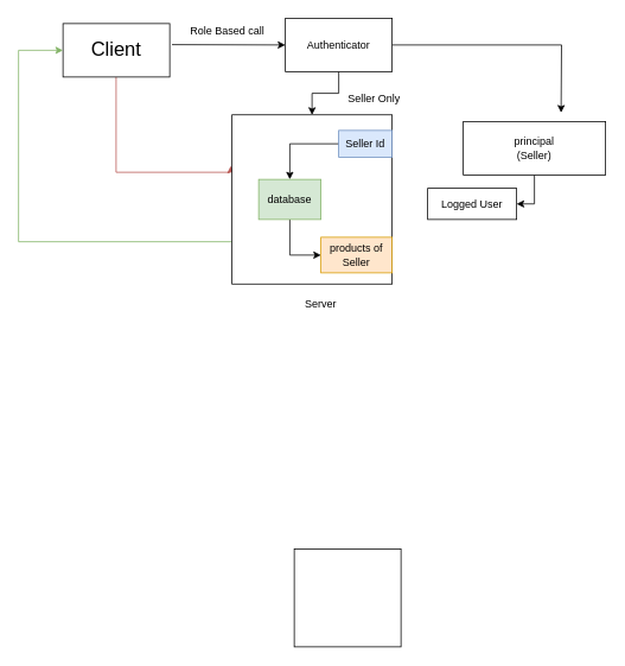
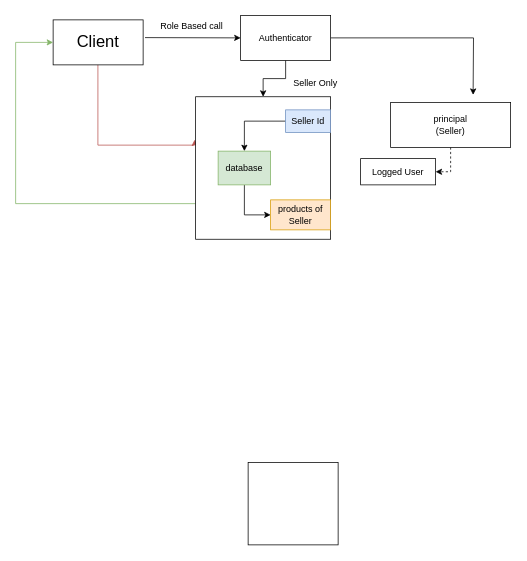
  <mxCell id="0" />
  <mxCell id="1" parent="0" />
  <mxCell id="2" style="edgeStyle=orthogonalEdgeStyle;rounded=0;orthogonalLoop=1;jettySize=auto;html=1;exitX=0.5;exitY=1;exitDx=0;exitDy=0;fillColor=#f8cecc;strokeColor=#b85450;entryX=-0.007;entryY=0.301;entryDx=0;entryDy=0;entryPerimeter=0;" parent="1" target="8" edge="1"><mxGeometry relative="1" as="geometry"><mxPoint x="250" y="196" as="targetPoint" /><mxPoint x="129.72" y="86" as="sourcePoint" /><Array as="points"><mxPoint x="130" y="193" /></Array></mxGeometry></mxCell>
  <mxCell id="3" value="&lt;font style=&quot;font-size: 22px;&quot;&gt;Client&lt;/font&gt;" style="rounded=0;whiteSpace=wrap;html=1;" parent="1" vertex="1"><mxGeometry x="70" y="26" width="120" height="60" as="geometry" /></mxCell>
  <mxCell id="4" style="edgeStyle=orthogonalEdgeStyle;rounded=0;orthogonalLoop=1;jettySize=auto;html=1;exitX=0.5;exitY=1;exitDx=0;exitDy=0;" parent="1" source="6" target="8" edge="1"><mxGeometry relative="1" as="geometry"><mxPoint x="380.143" y="166" as="targetPoint" /></mxGeometry></mxCell>
  <mxCell id="5" style="edgeStyle=orthogonalEdgeStyle;rounded=0;orthogonalLoop=1;jettySize=auto;html=1;exitX=1;exitY=0.5;exitDx=0;exitDy=0;" parent="1" source="6" edge="1"><mxGeometry relative="1" as="geometry"><mxPoint x="630" y="126" as="targetPoint" /></mxGeometry></mxCell>
  <mxCell id="6" value="Authenticator" style="rounded=0;whiteSpace=wrap;html=1;" parent="1" vertex="1"><mxGeometry x="320" y="20" width="120" height="60" as="geometry" /></mxCell>
  <mxCell id="7" style="edgeStyle=orthogonalEdgeStyle;rounded=0;orthogonalLoop=1;jettySize=auto;html=1;exitX=0;exitY=0.75;exitDx=0;exitDy=0;entryX=0;entryY=0.5;entryDx=0;entryDy=0;fillColor=#d5e8d4;strokeColor=#82b366;" parent="1" source="8" target="3" edge="1"><mxGeometry relative="1" as="geometry"><Array as="points"><mxPoint x="20" y="271" /><mxPoint x="20" y="56" /></Array></mxGeometry></mxCell>
  <mxCell id="8" value="" style="rounded=0;whiteSpace=wrap;html=1;" parent="1" vertex="1"><mxGeometry x="260" y="128.5" width="180" height="190" as="geometry" /></mxCell>
  <mxCell id="9" value="" style="endArrow=classic;html=1;rounded=0;exitX=1.021;exitY=0.394;exitDx=0;exitDy=0;exitPerimeter=0;entryX=0;entryY=0.5;entryDx=0;entryDy=0;" parent="1" source="3" target="6" edge="1"><mxGeometry width="50" height="50" relative="1" as="geometry"><mxPoint x="193" y="50" as="sourcePoint" /><mxPoint x="230" y="41.509" as="targetPoint" /></mxGeometry></mxCell>
  <mxCell id="10" value="Role Based call" style="text;html=1;strokeColor=none;fillColor=none;align=center;verticalAlign=middle;whiteSpace=wrap;rounded=0;" parent="1" vertex="1"><mxGeometry x="210" y="20" width="90" height="30" as="geometry" /></mxCell>
  <mxCell id="11" value="Seller Only" style="text;html=1;strokeColor=none;fillColor=none;align=center;verticalAlign=middle;whiteSpace=wrap;rounded=0;" parent="1" vertex="1"><mxGeometry x="380" y="96" width="80" height="30" as="geometry" /></mxCell>
- <mxCell id="12" value="Server" style="text;html=1;strokeColor=none;fillColor=none;align=center;verticalAlign=middle;whiteSpace=wrap;rounded=0;" parent="1" vertex="1"><mxGeometry x="330" y="326" width="60" height="30" as="geometry" /></mxCell>
  <mxCell id="13" style="edgeStyle=orthogonalEdgeStyle;rounded=0;orthogonalLoop=1;jettySize=auto;html=1;exitX=0;exitY=0.5;exitDx=0;exitDy=0;entryX=0.5;entryY=0;entryDx=0;entryDy=0;" parent="1" source="14" target="19" edge="1"><mxGeometry relative="1" as="geometry" /></mxCell>
  <mxCell id="14" value="Seller Id" style="text;html=1;align=center;verticalAlign=middle;whiteSpace=wrap;rounded=0;fillColor=#dae8fc;strokeColor=#6c8ebf;" parent="1" vertex="1"><mxGeometry x="380" y="146" width="60" height="30" as="geometry" /></mxCell>
- <mxCell id="15" value="" style="edgeStyle=orthogonalEdgeStyle;rounded=0;orthogonalLoop=1;jettySize=auto;html=1;entryX=1;entryY=0.5;entryDx=0;entryDy=0;" parent="1" source="16" target="17" edge="1"><mxGeometry relative="1" as="geometry" /></mxCell>
+ <mxCell id="15" value="" style="edgeStyle=orthogonalEdgeStyle;rounded=0;orthogonalLoop=1;jettySize=auto;html=1;entryX=1;entryY=0.5;entryDx=0;entryDy=0;dashed=1;" parent="1" source="16" target="17" edge="1"><mxGeometry relative="1" as="geometry" /></mxCell>
  <mxCell id="16" value="principal&lt;br&gt;(Seller)" style="rounded=0;whiteSpace=wrap;html=1;" parent="1" vertex="1"><mxGeometry x="520" y="136" width="160" height="60" as="geometry" /></mxCell>
  <mxCell id="17" value="Logged User" style="rounded=0;whiteSpace=wrap;html=1;" parent="1" vertex="1"><mxGeometry x="480" y="211" width="100" height="35" as="geometry" /></mxCell>
  <mxCell id="18" style="edgeStyle=orthogonalEdgeStyle;rounded=0;orthogonalLoop=1;jettySize=auto;html=1;exitX=0.5;exitY=1;exitDx=0;exitDy=0;entryX=0;entryY=0.5;entryDx=0;entryDy=0;" parent="1" source="19" target="20" edge="1"><mxGeometry relative="1" as="geometry" /></mxCell>
  <mxCell id="19" value="database" style="rounded=0;whiteSpace=wrap;html=1;fillColor=#d5e8d4;strokeColor=#82b366;" parent="1" vertex="1"><mxGeometry x="290" y="201" width="70" height="45" as="geometry" /></mxCell>
  <mxCell id="20" value="products of Seller" style="rounded=0;whiteSpace=wrap;html=1;fillColor=#ffe6cc;strokeColor=#d79b00;" parent="1" vertex="1"><mxGeometry x="360" y="266" width="80" height="40" as="geometry" /></mxCell>
  <mxCell id="21" value="" style="rounded=0;whiteSpace=wrap;html=1;" vertex="1" parent="1"><mxGeometry x="330" y="616" width="120" height="110" as="geometry" /></mxCell>
